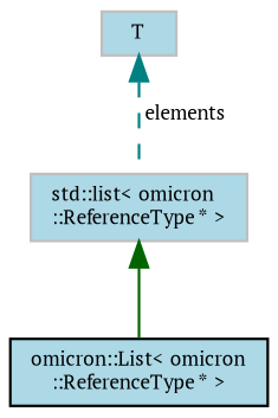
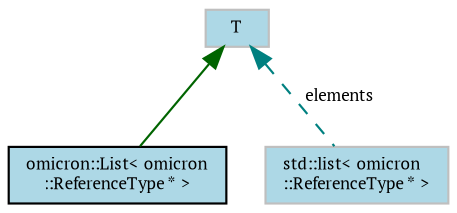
  digraph {
    fontname="PT Serif"
    node [color=grey75 fillcolor=lightblue fontname="PT Serif" fontsize=8 shape=record style=filled]
    edge [dir=back fontname="PT Serif" fontsize=8 labelfontname="FreeSans.ttf" labelfontsize=8]
    n1 [color=black height=0.2 label="omicron::List\< omicron\l::ReferenceType * \>" width=0.4]
    n2 [height=0.2 label="std::list\< omicron\l::ReferenceType * \>" width=0.4]
    n3 [height=0.2 label=T width=0.4]
-   n2 -> n1 [color=darkgreen style=solid]
+   n3 -> n1 [color=darkgreen style=solid]
    n3 -> n2 [color=teal label=" elements" style=dashed]
  }
